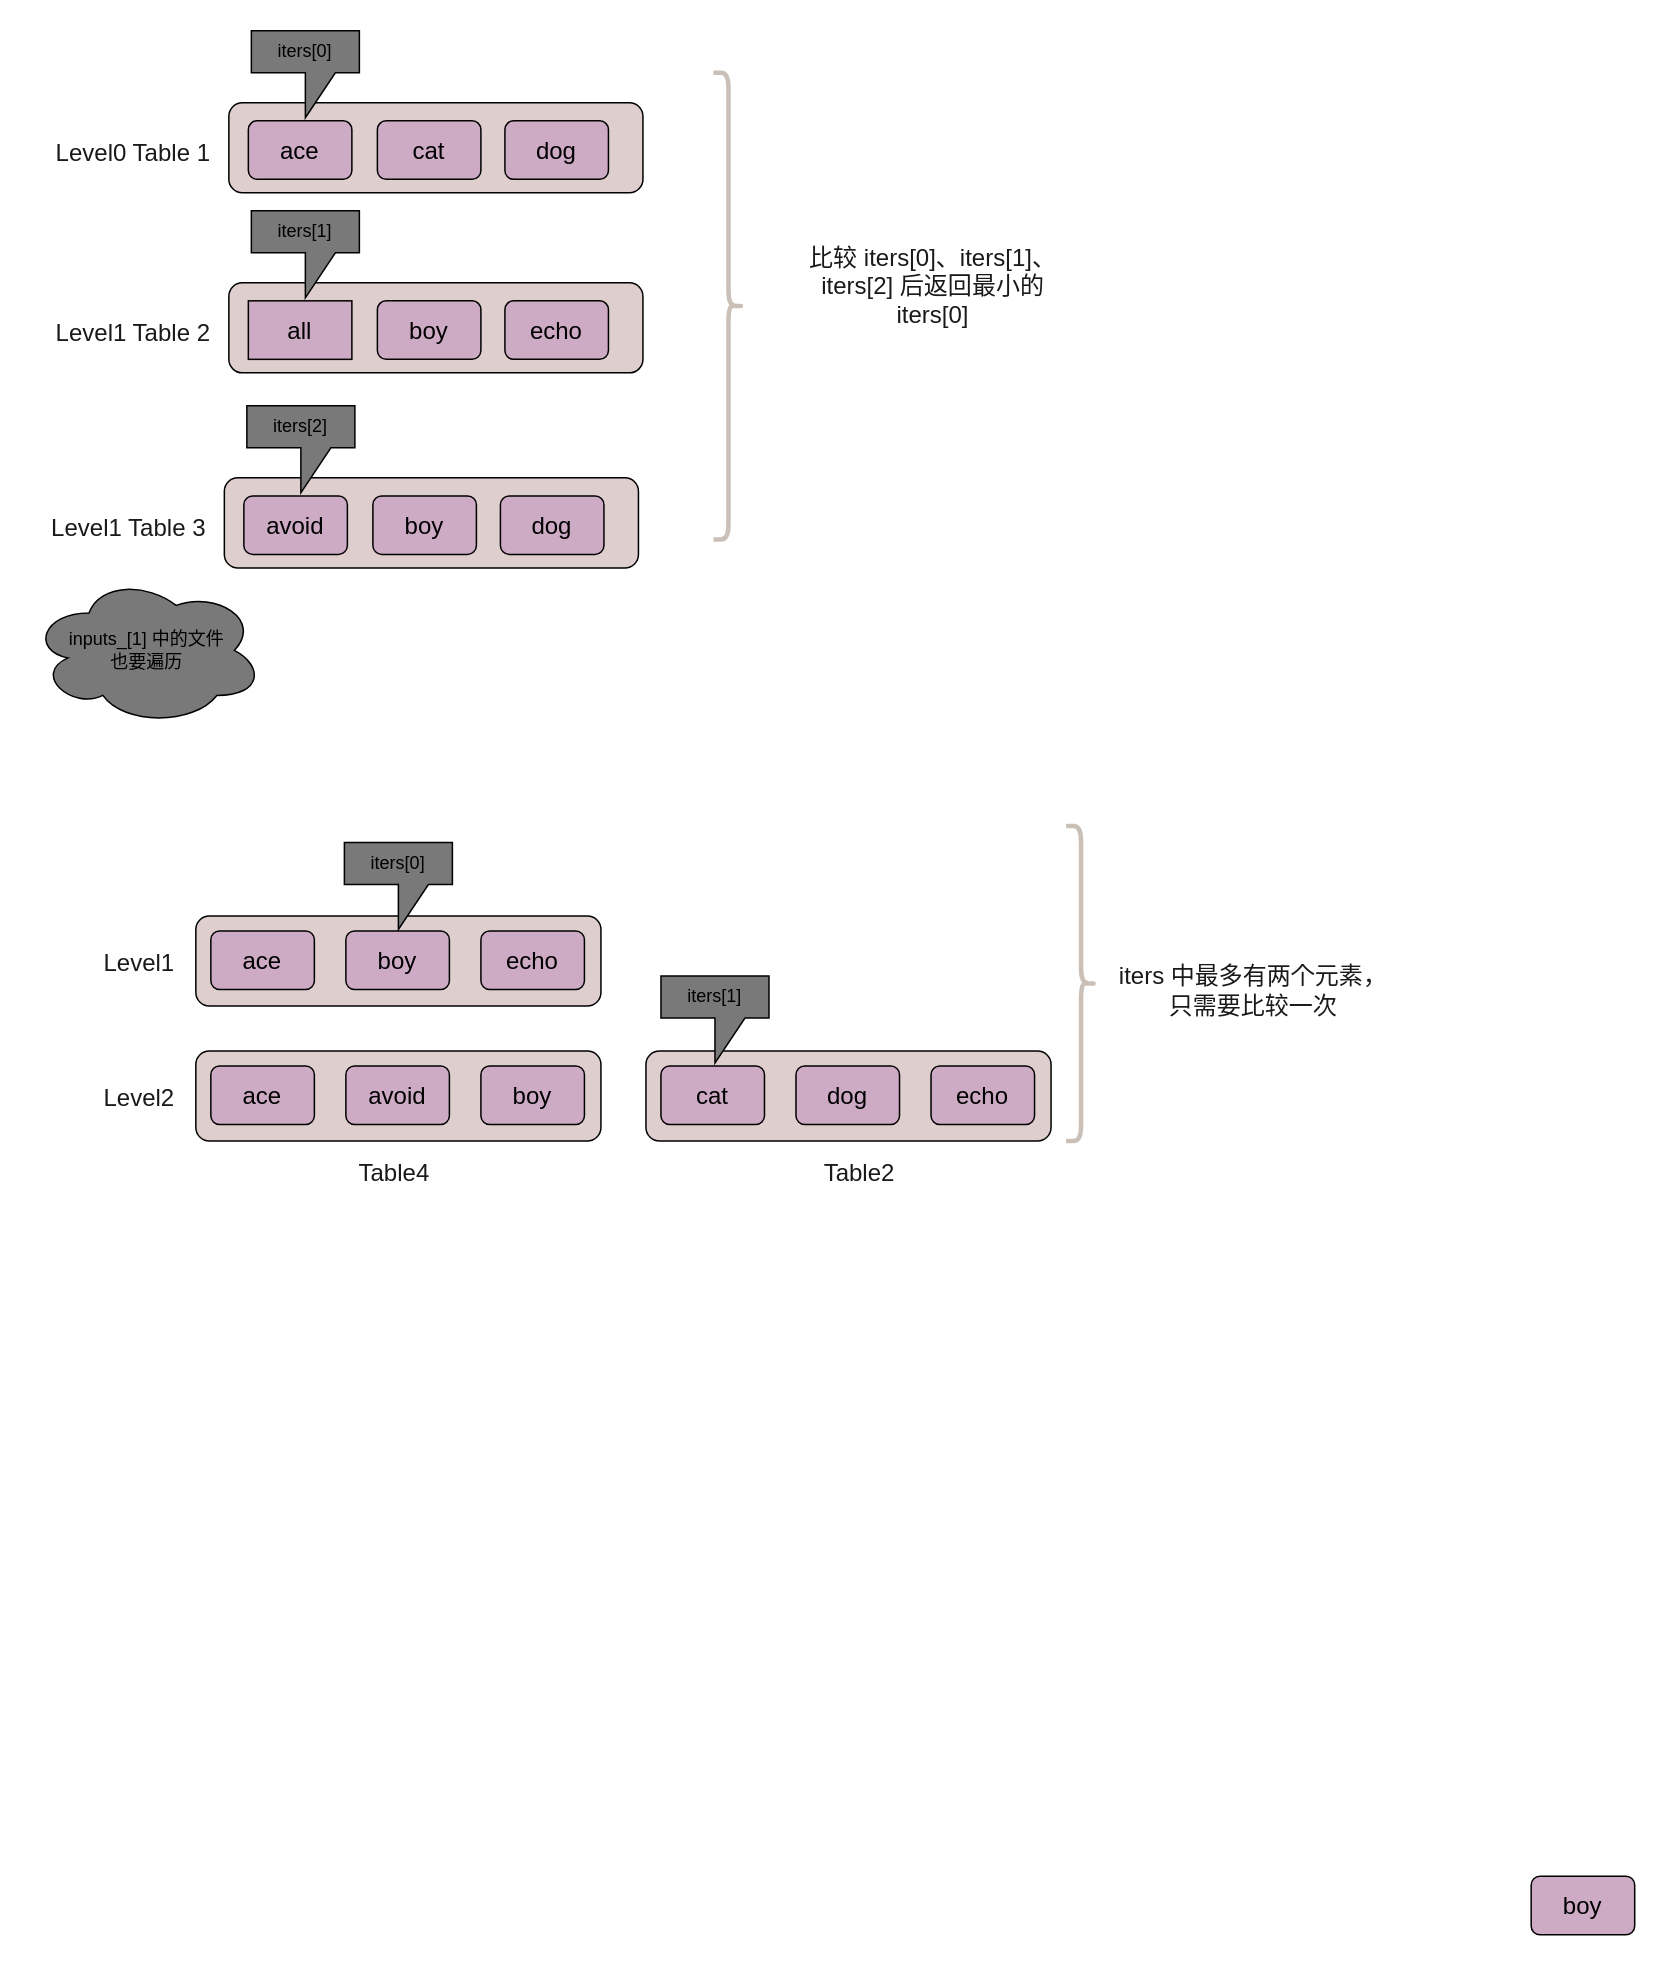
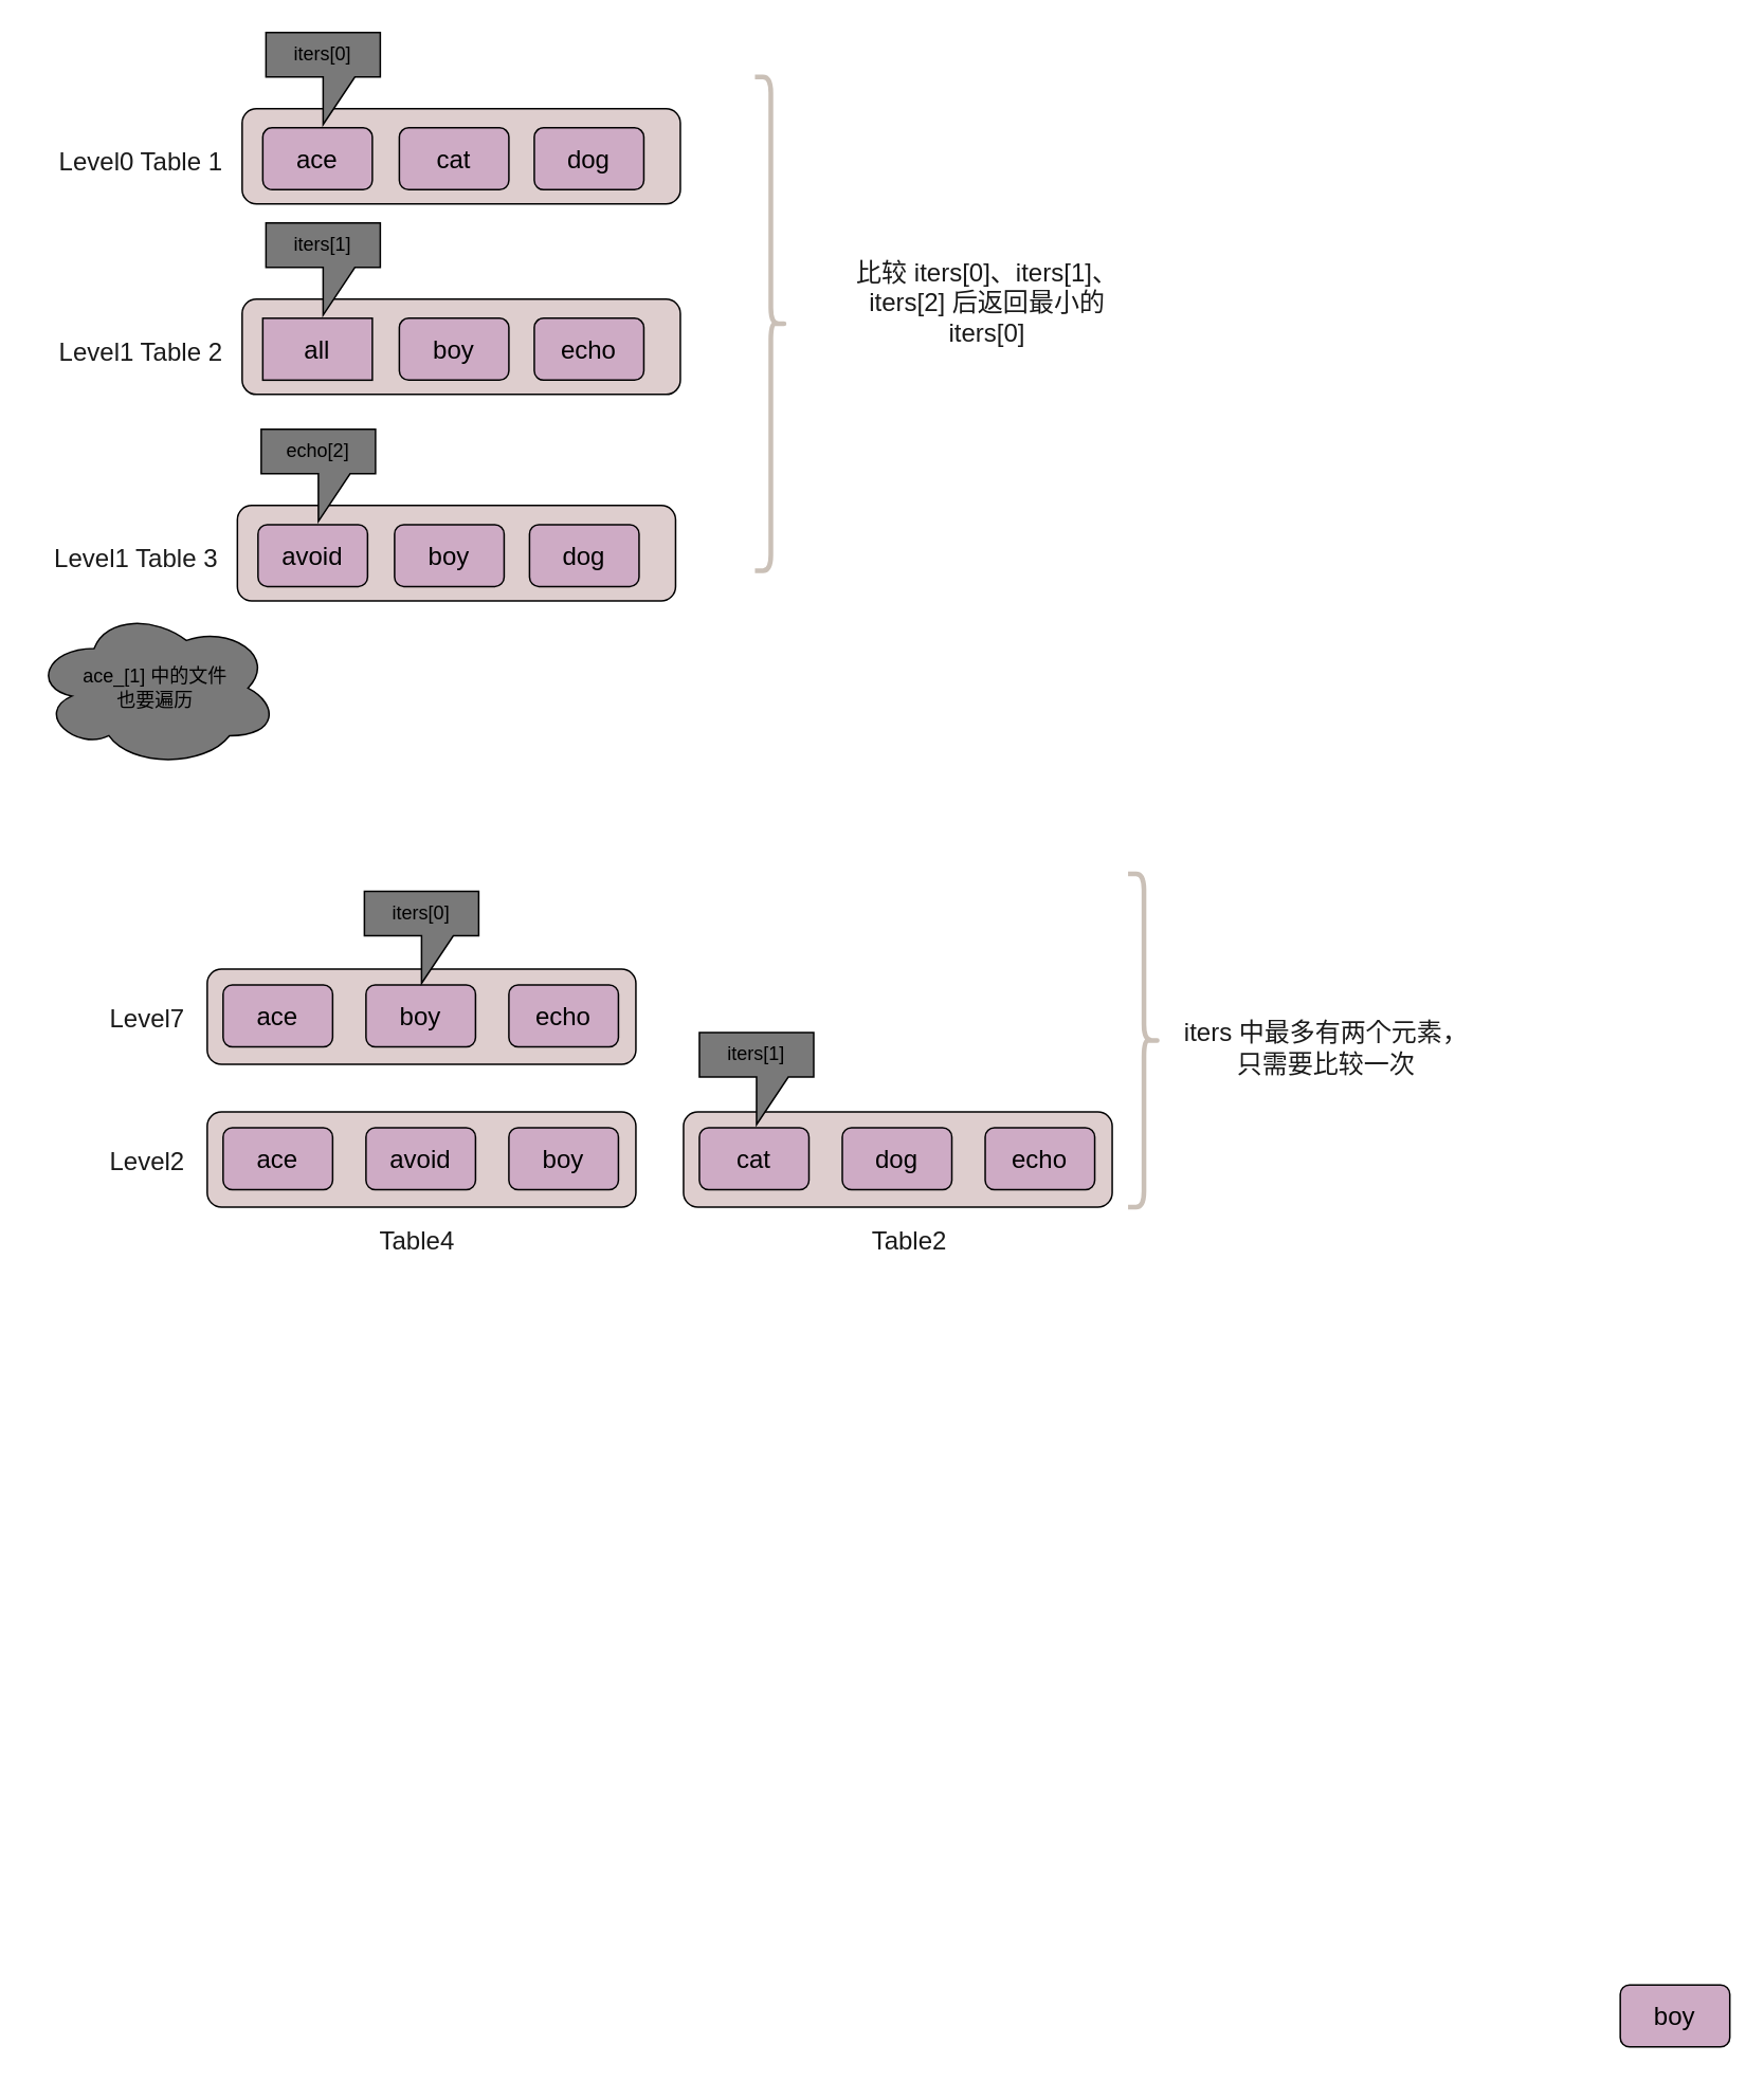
  <mxCell id="0" />
  <mxCell id="1" parent="0" />
  <mxCell id="2" value="" style="rounded=1;whiteSpace=wrap;html=1;fontSize=16;fillColor=#DECECE;" parent="1" vertex="1"><mxGeometry x="130" y="700" width="270" height="60" as="geometry" /></mxCell>
  <mxCell id="3" value="" style="rounded=1;whiteSpace=wrap;html=1;fontSize=16;fillColor=#DECECE;" parent="1" vertex="1"><mxGeometry x="152" y="68" width="276" height="60" as="geometry" /></mxCell>
  <mxCell id="4" value="&lt;font style=&quot;font-size: 16px;&quot; color=&quot;#1a1a1a&quot;&gt;Level0 Table 1&lt;/font&gt;" style="text;html=1;strokeColor=none;fillColor=none;align=center;verticalAlign=middle;whiteSpace=wrap;rounded=0;strokeWidth=3;" parent="1" vertex="1"><mxGeometry x="36" y="80" width="105" height="41" as="geometry" /></mxCell>
  <mxCell id="5" value="ace" style="rounded=1;whiteSpace=wrap;html=1;fontSize=16;fillColor=#CEABC5;" parent="1" vertex="1"><mxGeometry x="165" y="80" width="69" height="39" as="geometry" /></mxCell>
  <mxCell id="6" value="cat" style="rounded=1;whiteSpace=wrap;html=1;fontSize=16;fillColor=#CEABC5;" parent="1" vertex="1"><mxGeometry x="251" y="80" width="69" height="39" as="geometry" /></mxCell>
  <mxCell id="7" value="dog" style="rounded=1;whiteSpace=wrap;html=1;fontSize=16;fillColor=#CEABC5;" parent="1" vertex="1"><mxGeometry x="336" y="80" width="69" height="39" as="geometry" /></mxCell>
  <mxCell id="8" value="iters[0]" style="shape=callout;whiteSpace=wrap;html=1;perimeter=calloutPerimeter;fillColor=#797979;" parent="1" vertex="1"><mxGeometry x="167" y="20" width="72" height="58" as="geometry" /></mxCell>
  <mxCell id="9" value="" style="rounded=1;whiteSpace=wrap;html=1;fontSize=16;fillColor=#DECECE;" parent="1" vertex="1"><mxGeometry x="152" y="188" width="276" height="60" as="geometry" /></mxCell>
  <mxCell id="10" value="&lt;font style=&quot;font-size: 16px;&quot; color=&quot;#1a1a1a&quot;&gt;Level1 Table 2&lt;/font&gt;" style="text;html=1;strokeColor=none;fillColor=none;align=center;verticalAlign=middle;whiteSpace=wrap;rounded=0;strokeWidth=3;" parent="1" vertex="1"><mxGeometry x="36" y="200" width="105" height="41" as="geometry" /></mxCell>
  <mxCell id="11" value="all" style="whiteSpace=wrap;html=1;fontSize=16;fillColor=#CEABC5;rounded=0;" parent="1" vertex="1"><mxGeometry x="165" y="200" width="69" height="39" as="geometry" /></mxCell>
  <mxCell id="12" value="boy" style="rounded=1;whiteSpace=wrap;html=1;fontSize=16;fillColor=#CEABC5;" parent="1" vertex="1"><mxGeometry x="251" y="200" width="69" height="39" as="geometry" /></mxCell>
  <mxCell id="13" value="echo" style="rounded=1;whiteSpace=wrap;html=1;fontSize=16;fillColor=#CEABC5;" parent="1" vertex="1"><mxGeometry x="336" y="200" width="69" height="39" as="geometry" /></mxCell>
  <mxCell id="14" value="iters[1]" style="shape=callout;whiteSpace=wrap;html=1;perimeter=calloutPerimeter;fillColor=#797979;" parent="1" vertex="1"><mxGeometry x="167" y="140" width="72" height="58" as="geometry" /></mxCell>
  <mxCell id="15" value="" style="rounded=1;whiteSpace=wrap;html=1;fontSize=16;fillColor=#DECECE;" parent="1" vertex="1"><mxGeometry x="149" y="318" width="276" height="60" as="geometry" /></mxCell>
  <mxCell id="16" value="&lt;font style=&quot;font-size: 16px;&quot; color=&quot;#1a1a1a&quot;&gt;Level1 Table 3&lt;/font&gt;" style="text;html=1;strokeColor=none;fillColor=none;align=center;verticalAlign=middle;whiteSpace=wrap;rounded=0;strokeWidth=3;" parent="1" vertex="1"><mxGeometry x="33" y="330" width="105" height="41" as="geometry" /></mxCell>
  <mxCell id="17" value="avoid" style="rounded=1;whiteSpace=wrap;html=1;fontSize=16;fillColor=#CEABC5;" parent="1" vertex="1"><mxGeometry x="162" y="330" width="69" height="39" as="geometry" /></mxCell>
  <mxCell id="18" value="boy" style="rounded=1;whiteSpace=wrap;html=1;fontSize=16;fillColor=#CEABC5;" parent="1" vertex="1"><mxGeometry x="248" y="330" width="69" height="39" as="geometry" /></mxCell>
  <mxCell id="19" value="dog" style="rounded=1;whiteSpace=wrap;html=1;fontSize=16;fillColor=#CEABC5;" parent="1" vertex="1"><mxGeometry x="333" y="330" width="69" height="39" as="geometry" /></mxCell>
- <mxCell id="20" value="iters[2]" style="shape=callout;whiteSpace=wrap;html=1;perimeter=calloutPerimeter;fillColor=#797979;" parent="1" vertex="1"><mxGeometry x="164" y="270" width="72" height="58" as="geometry" /></mxCell>
- <mxCell id="21" value="inputs_[1] 中的文件&lt;br&gt;也要遍历" style="ellipse;shape=cloud;whiteSpace=wrap;html=1;fillColor=#797979;" parent="1" vertex="1"><mxGeometry x="20" y="383" width="155" height="100" as="geometry" /></mxCell>
+ <mxCell id="20" value="echo[2]" style="shape=callout;whiteSpace=wrap;html=1;perimeter=calloutPerimeter;fillColor=#797979;" parent="1" vertex="1"><mxGeometry x="164" y="270" width="72" height="58" as="geometry" /></mxCell>
+ <mxCell id="21" value="ace_[1] 中的文件&lt;br&gt;也要遍历" style="ellipse;shape=cloud;whiteSpace=wrap;html=1;fillColor=#797979;" parent="1" vertex="1"><mxGeometry x="20" y="383" width="155" height="100" as="geometry" /></mxCell>
  <mxCell id="22" value="" style="shape=curlyBracket;whiteSpace=wrap;html=1;rounded=1;flipH=1;labelPosition=right;verticalLabelPosition=middle;align=left;verticalAlign=middle;fillColor=#797979;strokeWidth=3;strokeColor=#CAC0B7;" parent="1" vertex="1"><mxGeometry x="475" y="48" width="20" height="311" as="geometry" /></mxCell>
  <mxCell id="23" value="&lt;font style=&quot;font-size: 16px;&quot; color=&quot;#1a1a1a&quot;&gt;比较 iters[0]、&lt;/font&gt;&lt;span style=&quot;color: rgb(26, 26, 26); font-size: 16px;&quot;&gt;iters[1]、&lt;/span&gt;&lt;span style=&quot;color: rgb(26, 26, 26); font-size: 16px;&quot;&gt;iters[2] 后返回最小的 iters[0]&lt;/span&gt;" style="text;html=1;strokeColor=none;fillColor=none;align=center;verticalAlign=middle;whiteSpace=wrap;rounded=0;strokeWidth=3;" parent="1" vertex="1"><mxGeometry x="524" y="158" width="195" height="64" as="geometry" /></mxCell>
  <mxCell id="24" value="ace" style="rounded=1;whiteSpace=wrap;html=1;fontSize=16;fillColor=#CEABC5;" vertex="1" parent="1"><mxGeometry x="140" y="710" width="69" height="39" as="geometry" /></mxCell>
  <mxCell id="25" value="avoid" style="rounded=1;whiteSpace=wrap;html=1;fontSize=16;fillColor=#CEABC5;" vertex="1" parent="1"><mxGeometry x="230" y="710" width="69" height="39" as="geometry" /></mxCell>
  <mxCell id="26" value="boy" style="rounded=1;whiteSpace=wrap;html=1;fontSize=16;fillColor=#CEABC5;" vertex="1" parent="1"><mxGeometry x="1020" y="1250" width="69" height="39" as="geometry" /></mxCell>
  <mxCell id="27" value="boy" style="rounded=1;whiteSpace=wrap;html=1;fontSize=16;fillColor=#CEABC5;" vertex="1" parent="1"><mxGeometry x="320" y="710" width="69" height="39" as="geometry" /></mxCell>
  <mxCell id="28" value="" style="rounded=1;whiteSpace=wrap;html=1;fontSize=16;fillColor=#DECECE;" vertex="1" parent="1"><mxGeometry x="430" y="700" width="270" height="60" as="geometry" /></mxCell>
  <mxCell id="29" value="cat" style="rounded=1;whiteSpace=wrap;html=1;fontSize=16;fillColor=#CEABC5;" vertex="1" parent="1"><mxGeometry x="440" y="710" width="69" height="39" as="geometry" /></mxCell>
  <mxCell id="30" value="dog" style="rounded=1;whiteSpace=wrap;html=1;fontSize=16;fillColor=#CEABC5;" vertex="1" parent="1"><mxGeometry x="530" y="710" width="69" height="39" as="geometry" /></mxCell>
  <mxCell id="31" value="echo" style="rounded=1;whiteSpace=wrap;html=1;fontSize=16;fillColor=#CEABC5;" vertex="1" parent="1"><mxGeometry x="620" y="710" width="69" height="39" as="geometry" /></mxCell>
  <mxCell id="32" value="&lt;font style=&quot;font-size: 16px;&quot; color=&quot;#1a1a1a&quot;&gt;Level2&lt;/font&gt;" style="text;html=1;strokeColor=none;fillColor=none;align=center;verticalAlign=middle;whiteSpace=wrap;rounded=0;strokeWidth=3;" vertex="1" parent="1"><mxGeometry x="40" y="710" width="105" height="41" as="geometry" /></mxCell>
  <mxCell id="33" value="&lt;font style=&quot;font-size: 16px;&quot; color=&quot;#1a1a1a&quot;&gt;Table4&lt;/font&gt;" style="text;html=1;strokeColor=none;fillColor=none;align=center;verticalAlign=middle;whiteSpace=wrap;rounded=0;strokeWidth=3;" vertex="1" parent="1"><mxGeometry x="210" y="760" width="105" height="41" as="geometry" /></mxCell>
  <mxCell id="34" value="&lt;font style=&quot;font-size: 16px;&quot; color=&quot;#1a1a1a&quot;&gt;Table2&lt;/font&gt;" style="text;html=1;strokeColor=none;fillColor=none;align=center;verticalAlign=middle;whiteSpace=wrap;rounded=0;strokeWidth=3;" vertex="1" parent="1"><mxGeometry x="520" y="760" width="105" height="41" as="geometry" /></mxCell>
- <mxCell id="35" value="&lt;font style=&quot;font-size: 16px;&quot; color=&quot;#1a1a1a&quot;&gt;Level1&lt;/font&gt;" style="text;html=1;strokeColor=none;fillColor=none;align=center;verticalAlign=middle;whiteSpace=wrap;rounded=0;strokeWidth=3;" vertex="1" parent="1"><mxGeometry x="40" y="620" width="105" height="41" as="geometry" /></mxCell>
+ <mxCell id="35" value="&lt;font style=&quot;font-size: 16px;&quot; color=&quot;#1a1a1a&quot;&gt;Level7&lt;/font&gt;" style="text;html=1;strokeColor=none;fillColor=none;align=center;verticalAlign=middle;whiteSpace=wrap;rounded=0;strokeWidth=3;" vertex="1" parent="1"><mxGeometry x="40" y="620" width="105" height="41" as="geometry" /></mxCell>
  <mxCell id="36" value="" style="rounded=1;whiteSpace=wrap;html=1;fontSize=16;fillColor=#DECECE;" vertex="1" parent="1"><mxGeometry x="130" y="610" width="270" height="60" as="geometry" /></mxCell>
  <mxCell id="37" value="ace" style="rounded=1;whiteSpace=wrap;html=1;fontSize=16;fillColor=#CEABC5;" vertex="1" parent="1"><mxGeometry x="140" y="620" width="69" height="39" as="geometry" /></mxCell>
  <mxCell id="38" value="boy" style="rounded=1;whiteSpace=wrap;html=1;fontSize=16;fillColor=#CEABC5;" vertex="1" parent="1"><mxGeometry x="230" y="620" width="69" height="39" as="geometry" /></mxCell>
  <mxCell id="39" value="echo" style="rounded=1;whiteSpace=wrap;html=1;fontSize=16;fillColor=#CEABC5;" vertex="1" parent="1"><mxGeometry x="320" y="620" width="69" height="39" as="geometry" /></mxCell>
  <mxCell id="40" value="iters[0]" style="shape=callout;whiteSpace=wrap;html=1;perimeter=calloutPerimeter;fillColor=#797979;" vertex="1" parent="1"><mxGeometry x="229" y="561" width="72" height="58" as="geometry" /></mxCell>
  <mxCell id="41" value="iters[1]" style="shape=callout;whiteSpace=wrap;html=1;perimeter=calloutPerimeter;fillColor=#797979;" vertex="1" parent="1"><mxGeometry x="440" y="650" width="72" height="58" as="geometry" /></mxCell>
  <mxCell id="42" value="" style="shape=curlyBracket;whiteSpace=wrap;html=1;rounded=1;flipH=1;labelPosition=right;verticalLabelPosition=middle;align=left;verticalAlign=middle;fillColor=#797979;strokeWidth=3;strokeColor=#CAC0B7;" vertex="1" parent="1"><mxGeometry x="710" y="550" width="20" height="210" as="geometry" /></mxCell>
  <mxCell id="43" value="&lt;font color=&quot;#1a1a1a&quot;&gt;&lt;span style=&quot;font-size: 16px;&quot;&gt;iters 中最多有两个元素，只需要比较一次&lt;/span&gt;&lt;/font&gt;" style="text;html=1;strokeColor=none;fillColor=none;align=center;verticalAlign=middle;whiteSpace=wrap;rounded=0;strokeWidth=3;" vertex="1" parent="1"><mxGeometry x="740" y="620" width="190" height="80" as="geometry" /></mxCell>
